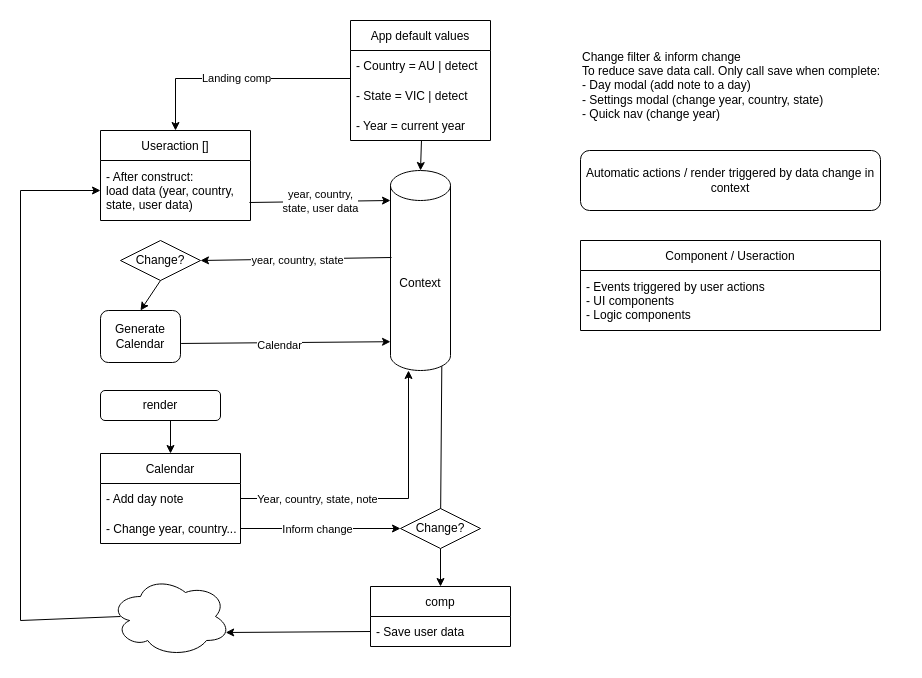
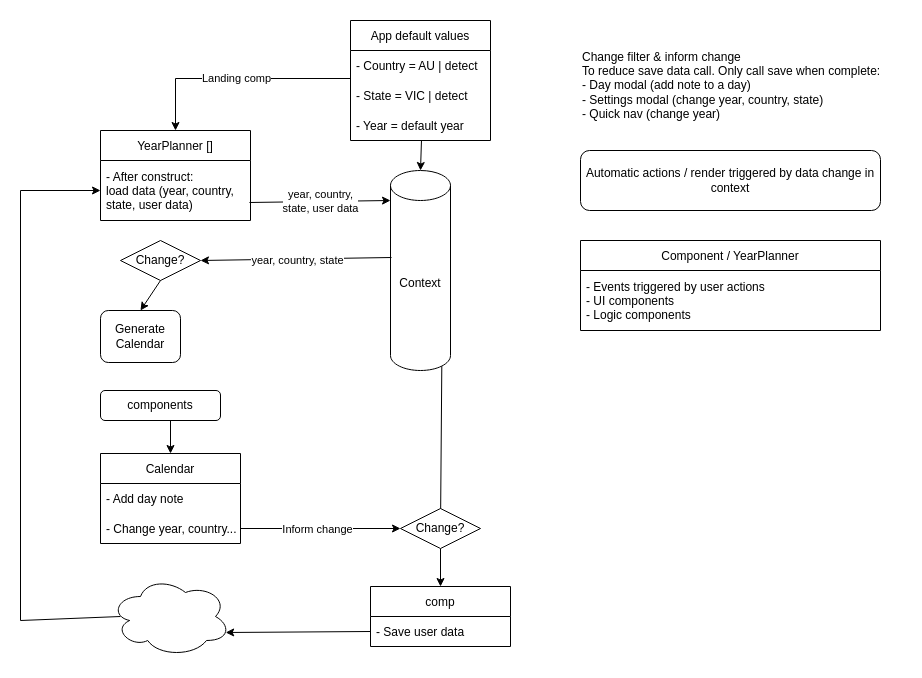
  <mxCell id="0" />
  <mxCell id="1" parent="0" />
  <mxCell id="2" value="" style="endArrow=classic;html=1;rounded=0;entryX=0.5;entryY=0;entryDx=0;entryDy=0;exitX=0.507;exitY=1;exitDx=0;exitDy=0;exitPerimeter=0;entryPerimeter=0;" parent="1" source="6" edge="1"><mxGeometry width="50" height="50" relative="1" as="geometry"><mxPoint x="379.5" y="140" as="sourcePoint" /><mxPoint x="420" y="170" as="targetPoint" /></mxGeometry></mxCell>
  <mxCell id="3" value="App default values" style="swimlane;fontStyle=0;childLayout=stackLayout;horizontal=1;startSize=30;horizontalStack=0;resizeParent=1;resizeParentMax=0;resizeLast=0;collapsible=1;marginBottom=0;" parent="1" vertex="1"><mxGeometry x="350" y="20" width="140" height="120" as="geometry" /></mxCell>
  <mxCell id="4" value="- Country = AU | detect" style="text;strokeColor=none;fillColor=none;align=left;verticalAlign=middle;spacingLeft=4;spacingRight=4;overflow=hidden;points=[[0,0.5],[1,0.5]];portConstraint=eastwest;rotatable=0;" parent="3" vertex="1"><mxGeometry y="30" width="140" height="30" as="geometry" /></mxCell>
  <mxCell id="5" value="- State = VIC | detect" style="text;strokeColor=none;fillColor=none;align=left;verticalAlign=middle;spacingLeft=4;spacingRight=4;overflow=hidden;points=[[0,0.5],[1,0.5]];portConstraint=eastwest;rotatable=0;" parent="3" vertex="1"><mxGeometry y="60" width="140" height="30" as="geometry" /></mxCell>
- <mxCell id="6" value="- Year = current year" style="text;strokeColor=none;fillColor=none;align=left;verticalAlign=middle;spacingLeft=4;spacingRight=4;overflow=hidden;points=[[0,0.5],[1,0.5]];portConstraint=eastwest;rotatable=0;" parent="3" vertex="1"><mxGeometry y="90" width="140" height="30" as="geometry" /></mxCell>
- <mxCell id="7" value="Useraction []" style="swimlane;fontStyle=0;childLayout=stackLayout;horizontal=1;startSize=30;horizontalStack=0;resizeParent=1;resizeParentMax=0;resizeLast=0;collapsible=1;marginBottom=0;" parent="1" vertex="1"><mxGeometry x="100" y="130" width="150" height="90" as="geometry" /></mxCell>
+ <mxCell id="6" value="- Year = default year" style="text;strokeColor=none;fillColor=none;align=left;verticalAlign=middle;spacingLeft=4;spacingRight=4;overflow=hidden;points=[[0,0.5],[1,0.5]];portConstraint=eastwest;rotatable=0;" parent="3" vertex="1"><mxGeometry y="90" width="140" height="30" as="geometry" /></mxCell>
+ <mxCell id="7" value="YearPlanner []" style="swimlane;fontStyle=0;childLayout=stackLayout;horizontal=1;startSize=30;horizontalStack=0;resizeParent=1;resizeParentMax=0;resizeLast=0;collapsible=1;marginBottom=0;" parent="1" vertex="1"><mxGeometry x="100" y="130" width="150" height="90" as="geometry" /></mxCell>
  <mxCell id="8" value="- After construct: &#10;load data (year, country, &#10;state, user data)" style="text;strokeColor=none;fillColor=none;align=left;verticalAlign=middle;spacingLeft=4;spacingRight=4;overflow=hidden;points=[[0,0.5],[1,0.5]];portConstraint=eastwest;rotatable=0;" parent="7" vertex="1"><mxGeometry y="30" width="150" height="60" as="geometry" /></mxCell>
  <mxCell id="9" value="" style="endArrow=classic;html=1;rounded=0;entryX=0.96;entryY=0.7;entryDx=0;entryDy=0;exitX=0;exitY=0.5;exitDx=0;exitDy=0;entryPerimeter=0;" parent="1" source="11" target="19" edge="1"><mxGeometry width="50" height="50" relative="1" as="geometry"><mxPoint x="169.5" y="676" as="sourcePoint" /><mxPoint x="169.5" y="706" as="targetPoint" /></mxGeometry></mxCell>
  <mxCell id="10" value="comp" style="swimlane;fontStyle=0;childLayout=stackLayout;horizontal=1;startSize=30;horizontalStack=0;resizeParent=1;resizeParentMax=0;resizeLast=0;collapsible=1;marginBottom=0;" parent="1" vertex="1"><mxGeometry x="370" y="586" width="140" height="60" as="geometry" /></mxCell>
  <mxCell id="11" value="- Save user data" style="text;strokeColor=none;fillColor=none;align=left;verticalAlign=middle;spacingLeft=4;spacingRight=4;overflow=hidden;points=[[0,0.5],[1,0.5]];portConstraint=eastwest;rotatable=0;" parent="10" vertex="1"><mxGeometry y="30" width="140" height="30" as="geometry" /></mxCell>
  <mxCell id="12" value="Calendar" style="swimlane;fontStyle=0;childLayout=stackLayout;horizontal=1;startSize=30;horizontalStack=0;resizeParent=1;resizeParentMax=0;resizeLast=0;collapsible=1;marginBottom=0;" parent="1" vertex="1"><mxGeometry x="100" y="453" width="140" height="90" as="geometry"><mxRectangle x="160" y="390" width="80" height="30" as="alternateBounds" /></mxGeometry></mxCell>
  <mxCell id="13" value="- Add day note" style="text;strokeColor=none;fillColor=none;align=left;verticalAlign=middle;spacingLeft=4;spacingRight=4;overflow=hidden;points=[[0,0.5],[1,0.5]];portConstraint=eastwest;rotatable=0;" parent="12" vertex="1"><mxGeometry y="30" width="140" height="30" as="geometry" /></mxCell>
  <mxCell id="14" value="- Change year, country..." style="text;strokeColor=none;fillColor=none;align=left;verticalAlign=middle;spacingLeft=4;spacingRight=4;overflow=hidden;points=[[0,0.5],[1,0.5]];portConstraint=eastwest;rotatable=0;" parent="12" vertex="1"><mxGeometry y="60" width="140" height="30" as="geometry" /></mxCell>
- <mxCell id="15" value="" style="endArrow=classic;html=1;rounded=0;exitX=1;exitY=0.5;exitDx=0;exitDy=0;entryX=0.3;entryY=1;entryDx=0;entryDy=0;entryPerimeter=0;" parent="1" source="13" target="18" edge="1"><mxGeometry width="50" height="50" relative="1" as="geometry"><mxPoint x="160.98" y="610" as="sourcePoint" /><mxPoint x="358.7" y="325.65" as="targetPoint" /><Array as="points"><mxPoint x="408" y="498" /></Array></mxGeometry></mxCell>
- <mxCell id="16" value="Year, country, state, note" style="edgeLabel;html=1;align=center;verticalAlign=middle;resizable=0;points=[];" parent="15" vertex="1" connectable="0"><mxGeometry x="-0.703" y="2" relative="1" as="geometry"><mxPoint x="32" y="2" as="offset" /></mxGeometry></mxCell>
  <mxCell id="17" value="Generate Calendar" style="rounded=1;whiteSpace=wrap;html=1;movable=1;resizable=1;rotatable=1;deletable=1;editable=1;connectable=1;" parent="1" vertex="1"><mxGeometry x="100" y="310" width="80" height="52.01" as="geometry" /></mxCell>
  <mxCell id="18" value="Context" style="shape=cylinder3;whiteSpace=wrap;html=1;boundedLbl=1;backgroundOutline=1;size=15;" parent="1" vertex="1"><mxGeometry x="390" y="170" width="60" height="200" as="geometry" /></mxCell>
  <mxCell id="19" value="" style="ellipse;shape=cloud;whiteSpace=wrap;html=1;" parent="1" vertex="1"><mxGeometry x="110" y="576" width="120" height="80" as="geometry" /></mxCell>
  <mxCell id="20" value="" style="endArrow=classic;html=1;rounded=0;exitX=0.083;exitY=0.5;exitDx=0;exitDy=0;exitPerimeter=0;entryX=0;entryY=0.5;entryDx=0;entryDy=0;" parent="1" source="19" target="8" edge="1"><mxGeometry width="50" height="50" relative="1" as="geometry"><mxPoint x="500" y="510" as="sourcePoint" /><mxPoint x="20" y="60" as="targetPoint" /><Array as="points"><mxPoint x="20" y="620" /><mxPoint x="20" y="190" /></Array></mxGeometry></mxCell>
  <mxCell id="21" value="year, country, &lt;br&gt;state, user data" style="endArrow=classic;html=1;rounded=0;exitX=0.993;exitY=0.7;exitDx=0;exitDy=0;entryX=0;entryY=0.15;entryDx=0;entryDy=0;entryPerimeter=0;exitPerimeter=0;" parent="1" source="8" target="18" edge="1"><mxGeometry width="50" height="50" relative="1" as="geometry"><mxPoint x="500" y="510" as="sourcePoint" /><mxPoint x="400" y="410" as="targetPoint" /><Array as="points" /></mxGeometry></mxCell>
- <mxCell id="22" value="" style="endArrow=classic;html=1;rounded=0;exitX=1.008;exitY=0.634;exitDx=0;exitDy=0;exitPerimeter=0;entryX=0;entryY=0.856;entryDx=0;entryDy=0;entryPerimeter=0;" parent="1" source="17" target="18" edge="1"><mxGeometry width="50" height="50" relative="1" as="geometry"><mxPoint x="220" y="313" as="sourcePoint" /><mxPoint x="350" y="313" as="targetPoint" /><Array as="points" /></mxGeometry></mxCell>
- <mxCell id="23" value="Calendar" style="edgeLabel;html=1;align=center;verticalAlign=middle;resizable=0;points=[];" parent="22" vertex="1" connectable="0"><mxGeometry x="-0.067" y="-2" relative="1" as="geometry"><mxPoint as="offset" /></mxGeometry></mxCell>
  <mxCell id="24" value="" style="endArrow=classic;html=1;rounded=0;exitX=0.5;exitY=1;exitDx=0;exitDy=0;exitPerimeter=0;startArrow=none;entryX=0.5;entryY=0;entryDx=0;entryDy=0;" parent="1" source="27" target="10" edge="1"><mxGeometry width="50" height="50" relative="1" as="geometry"><mxPoint x="410" y="446" as="sourcePoint" /><mxPoint x="410" y="586" as="targetPoint" /></mxGeometry></mxCell>
  <mxCell id="25" value="" style="endArrow=classic;html=1;rounded=0;exitX=1;exitY=0.5;exitDx=0;exitDy=0;entryX=0;entryY=0.5;entryDx=0;entryDy=0;" parent="1" source="14" target="27" edge="1"><mxGeometry width="50" height="50" relative="1" as="geometry"><mxPoint x="510" y="498" as="sourcePoint" /><mxPoint x="330" y="558" as="targetPoint" /></mxGeometry></mxCell>
  <mxCell id="26" value="Inform change" style="edgeLabel;html=1;align=center;verticalAlign=middle;resizable=0;points=[];" parent="25" vertex="1" connectable="0"><mxGeometry x="-0.054" relative="1" as="geometry"><mxPoint as="offset" /></mxGeometry></mxCell>
  <mxCell id="27" value="Change?" style="rhombus;whiteSpace=wrap;html=1;" parent="1" vertex="1"><mxGeometry x="400" y="508" width="80" height="40" as="geometry" /></mxCell>
  <mxCell id="28" value="" style="endArrow=none;html=1;rounded=0;exitX=0.855;exitY=1;exitDx=0;exitDy=-4.35;exitPerimeter=0;" parent="1" source="18" target="27" edge="1"><mxGeometry width="50" height="50" relative="1" as="geometry"><mxPoint x="420" y="370" as="sourcePoint" /><mxPoint x="380" y="670" as="targetPoint" /></mxGeometry></mxCell>
  <mxCell id="29" value="Change filter &amp;amp; inform change &lt;br&gt;To reduce save data call. Only call save when complete:&lt;br&gt;- Day modal (add note to a day)&lt;br&gt;- Settings modal (change year, country, state)&lt;br&gt;- Quick nav (change year)" style="text;html=1;strokeColor=none;fillColor=none;align=left;verticalAlign=middle;whiteSpace=wrap;rounded=0;" parent="1" vertex="1"><mxGeometry x="580" y="40" width="320" height="90" as="geometry" /></mxCell>
  <mxCell id="30" value="Change?" style="rhombus;whiteSpace=wrap;html=1;" parent="1" vertex="1"><mxGeometry x="120" y="240" width="80" height="40" as="geometry" /></mxCell>
  <mxCell id="31" value="" style="endArrow=classic;html=1;rounded=0;entryX=1;entryY=0.5;entryDx=0;entryDy=0;exitX=0.017;exitY=0.435;exitDx=0;exitDy=0;exitPerimeter=0;" parent="1" source="18" target="30" edge="1"><mxGeometry width="50" height="50" relative="1" as="geometry"><mxPoint x="500" y="410" as="sourcePoint" /><mxPoint x="550" y="360" as="targetPoint" /></mxGeometry></mxCell>
  <mxCell id="32" value="year, country, state" style="edgeLabel;html=1;align=center;verticalAlign=middle;resizable=0;points=[];" parent="31" vertex="1" connectable="0"><mxGeometry x="0.215" y="1" relative="1" as="geometry"><mxPoint x="21" as="offset" /></mxGeometry></mxCell>
  <mxCell id="33" value="" style="endArrow=classic;html=1;rounded=0;entryX=0.5;entryY=0;entryDx=0;entryDy=0;exitX=0.5;exitY=1;exitDx=0;exitDy=0;" parent="1" source="30" target="17" edge="1"><mxGeometry width="50" height="50" relative="1" as="geometry"><mxPoint x="389.5" y="170" as="sourcePoint" /><mxPoint x="389.5" y="200" as="targetPoint" /></mxGeometry></mxCell>
- <mxCell id="34" value="render" style="rounded=1;whiteSpace=wrap;html=1;" parent="1" vertex="1"><mxGeometry x="100" y="390" width="120" height="30" as="geometry" /></mxCell>
+ <mxCell id="34" value="components" style="rounded=1;whiteSpace=wrap;html=1;" parent="1" vertex="1"><mxGeometry x="100" y="390" width="120" height="30" as="geometry" /></mxCell>
  <mxCell id="35" value="" style="endArrow=classic;html=1;rounded=0;entryX=0.5;entryY=0;entryDx=0;entryDy=0;" parent="1" target="12" edge="1"><mxGeometry width="50" height="50" relative="1" as="geometry"><mxPoint x="170" y="420" as="sourcePoint" /><mxPoint x="170" y="320" as="targetPoint" /></mxGeometry></mxCell>
  <mxCell id="36" value="Automatic actions / render triggered by data change in context" style="rounded=1;whiteSpace=wrap;html=1;" parent="1" vertex="1"><mxGeometry x="580" y="150" width="300" height="60" as="geometry" /></mxCell>
- <mxCell id="37" value="Component / Useraction" style="swimlane;fontStyle=0;childLayout=stackLayout;horizontal=1;startSize=30;horizontalStack=0;resizeParent=1;resizeParentMax=0;resizeLast=0;collapsible=1;marginBottom=0;" parent="1" vertex="1"><mxGeometry x="580" y="240" width="300" height="90" as="geometry" /></mxCell>
+ <mxCell id="37" value="Component / YearPlanner" style="swimlane;fontStyle=0;childLayout=stackLayout;horizontal=1;startSize=30;horizontalStack=0;resizeParent=1;resizeParentMax=0;resizeLast=0;collapsible=1;marginBottom=0;" parent="1" vertex="1"><mxGeometry x="580" y="240" width="300" height="90" as="geometry" /></mxCell>
  <mxCell id="38" value="- Events triggered by user actions&#10;- UI components&#10;- Logic components" style="text;strokeColor=none;fillColor=none;align=left;verticalAlign=middle;spacingLeft=4;spacingRight=4;overflow=hidden;points=[[0,0.5],[1,0.5]];portConstraint=eastwest;rotatable=0;" parent="37" vertex="1"><mxGeometry y="30" width="300" height="60" as="geometry" /></mxCell>
  <mxCell id="39" value="Landing comp" style="endArrow=classic;html=1;rounded=0;entryX=0.5;entryY=0;entryDx=0;entryDy=0;" parent="1" target="7" edge="1"><mxGeometry width="50" height="50" relative="1" as="geometry"><mxPoint x="350" y="78" as="sourcePoint" /><mxPoint x="550" y="320" as="targetPoint" /><Array as="points"><mxPoint x="175" y="78" /></Array></mxGeometry></mxCell>
